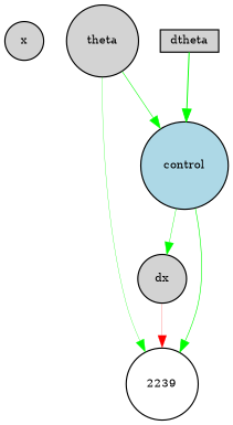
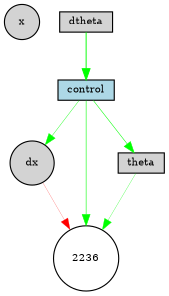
  digraph {
    node [fillcolor=lightgray fontsize=9 shape=circle style=filled]
    edge [color=green style=solid]
    x [height=0.2 width=0.2]
    dx [height=0.2 width=0.2]
-   2236 [height=0.2 width=0.2 label=2239 fillcolor="" style=""]
-   control [fillcolor=lightblue height=0.2 width=0.2]
-   theta [height=0.2 width=0.2]
+   2236 [height=0.2 width=0.2 fillcolor="" style=""]
+   control [fillcolor=lightblue height=0.2 shape=box width=0.2]
+   theta [height=0.2 shape=box width=0.2]
    dtheta [height=0.2 shape=box width=0.2]
    dx -> 2236 [color=red penwidth=0.17119095920810462]
    control -> dx [penwidth=0.3418766653153643]
    control -> 2236 [penwidth=0.5077229067752457]
    theta -> 2236 [penwidth=0.24176823587581883]
-   theta -> control [penwidth=0.4782557030968143]
+   control -> theta [penwidth=0.4782557030968143]
    dtheta -> control [penwidth=0.8304081725172615]
  }
